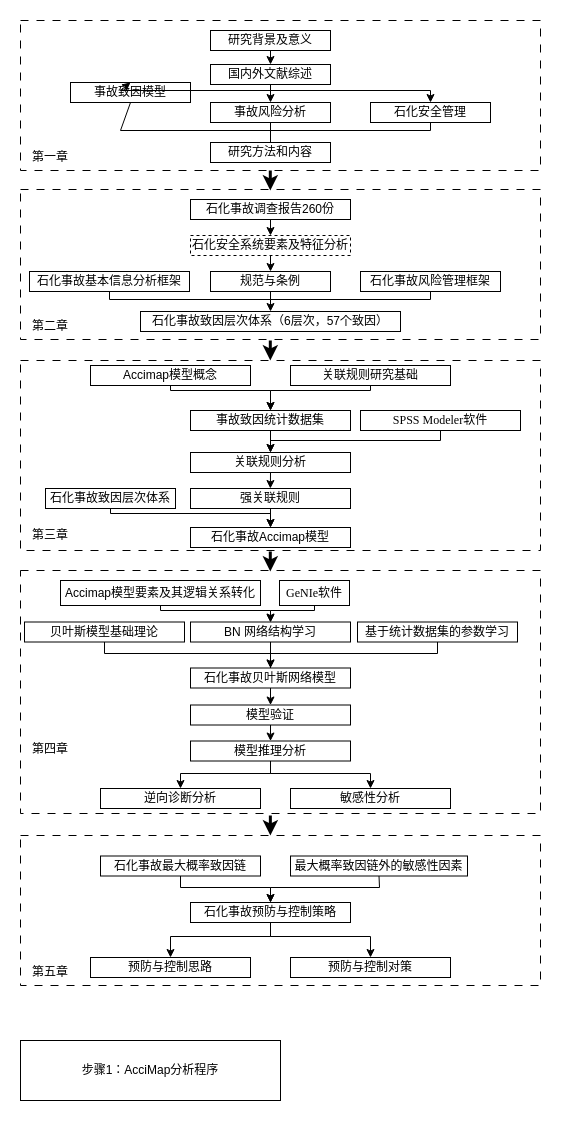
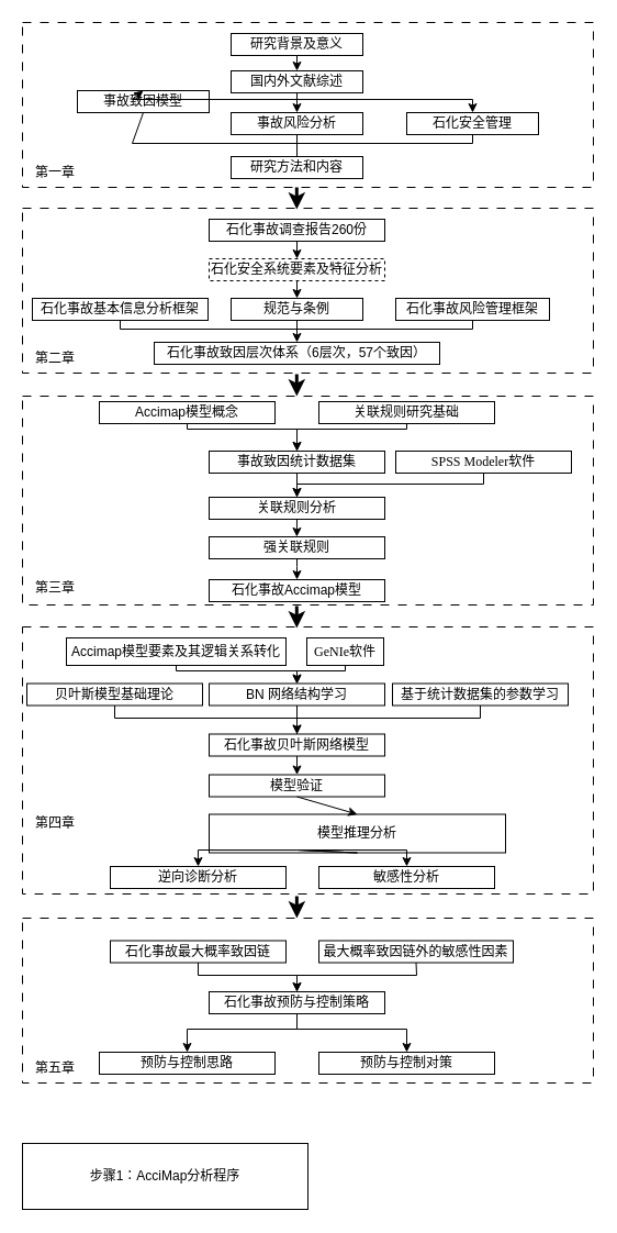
  <mxCell id="0" />
  <mxCell id="1" parent="0" />
  <mxCell id="2" value="" style="rounded=0;whiteSpace=wrap;html=1;dashed=1;dashPattern=8 8;" vertex="1" parent="1"><mxGeometry x="20" y="20" width="520" height="150" as="geometry" /></mxCell>
  <mxCell id="3" value="研究背景及意义" style="rounded=0;whiteSpace=wrap;html=1;" vertex="1" parent="1"><mxGeometry x="210" y="30" width="120" height="20" as="geometry" /></mxCell>
  <mxCell id="4" value="国内外文献综述" style="rounded=0;whiteSpace=wrap;html=1;" vertex="1" parent="1"><mxGeometry x="210" y="64" width="120" height="20" as="geometry" /></mxCell>
  <mxCell id="5" value="研究方法和内容" style="rounded=0;whiteSpace=wrap;html=1;" vertex="1" parent="1"><mxGeometry x="210" y="142" width="120" height="20" as="geometry" /></mxCell>
  <mxCell id="6" value="事故风险分析" style="rounded=0;whiteSpace=wrap;html=1;" vertex="1" parent="1"><mxGeometry x="210" y="102" width="120" height="20" as="geometry" /></mxCell>
  <mxCell id="7" value="事故致因模型" style="rounded=0;whiteSpace=wrap;html=1;" vertex="1" parent="1"><mxGeometry x="70" y="82" width="120" height="20" as="geometry" /></mxCell>
  <mxCell id="8" value="石化安全管理" style="rounded=0;whiteSpace=wrap;html=1;" vertex="1" parent="1"><mxGeometry x="370" y="102" width="120" height="20" as="geometry" /></mxCell>
  <mxCell id="9" value="" style="endArrow=classic;html=1;rounded=0;exitX=0.5;exitY=1;exitDx=0;exitDy=0;entryX=0.5;entryY=0;entryDx=0;entryDy=0;" edge="1" parent="1" source="3" target="4"><mxGeometry width="50" height="50" relative="1" as="geometry"><mxPoint x="310" y="220" as="sourcePoint" /><mxPoint x="360" y="170" as="targetPoint" /></mxGeometry></mxCell>
  <mxCell id="10" value="" style="endArrow=classic;html=1;rounded=0;exitX=0.5;exitY=1;exitDx=0;exitDy=0;entryX=0.5;entryY=0;entryDx=0;entryDy=0;" edge="1" parent="1" target="6"><mxGeometry width="50" height="50" relative="1" as="geometry"><mxPoint x="270" y="84" as="sourcePoint" /><mxPoint x="270" y="98" as="targetPoint" /><Array as="points" /></mxGeometry></mxCell>
  <mxCell id="11" value="" style="endArrow=none;html=1;rounded=0;exitX=0.5;exitY=1;exitDx=0;exitDy=0;entryX=0.5;entryY=0;entryDx=0;entryDy=0;" edge="1" parent="1" source="6" target="5"><mxGeometry width="50" height="50" relative="1" as="geometry"><mxPoint x="270" y="122" as="sourcePoint" /><mxPoint x="270.24" y="135.96" as="targetPoint" /></mxGeometry></mxCell>
  <mxCell id="12" value="" style="endArrow=classic;startArrow=classic;html=1;rounded=0;exitX=0.5;exitY=0;exitDx=0;exitDy=0;entryX=0.5;entryY=0;entryDx=0;entryDy=0;" edge="1" parent="1" source="7" target="8"><mxGeometry width="50" height="50" relative="1" as="geometry"><mxPoint x="230" y="100" as="sourcePoint" /><mxPoint x="280" y="50" as="targetPoint" /><Array as="points"><mxPoint x="120" y="90" /><mxPoint x="430" y="90" /></Array></mxGeometry></mxCell>
  <mxCell id="13" value="" style="endArrow=none;html=1;rounded=0;exitX=0.5;exitY=1;exitDx=0;exitDy=0;entryX=0.5;entryY=1;entryDx=0;entryDy=0;" edge="1" parent="1" source="7" target="8"><mxGeometry width="50" height="50" relative="1" as="geometry"><mxPoint x="180" y="130" as="sourcePoint" /><mxPoint x="230" y="80" as="targetPoint" /><Array as="points"><mxPoint x="120" y="130" /><mxPoint x="430" y="130" /></Array></mxGeometry></mxCell>
  <mxCell id="14" value="第一章" style="text;html=1;strokeColor=none;fillColor=none;align=center;verticalAlign=middle;whiteSpace=wrap;rounded=0;" vertex="1" parent="1"><mxGeometry x="20" y="142" width="60" height="30" as="geometry" /></mxCell>
  <mxCell id="15" value="" style="rounded=0;whiteSpace=wrap;html=1;dashed=1;dashPattern=8 8;" vertex="1" parent="1"><mxGeometry x="20" y="189" width="520" height="150" as="geometry" /></mxCell>
  <mxCell id="16" value="石化事故调查报告260份" style="rounded=0;whiteSpace=wrap;html=1;" vertex="1" parent="1"><mxGeometry x="190" y="199" width="160" height="20" as="geometry" /></mxCell>
  <mxCell id="17" value="&lt;p class=&quot;subsection&quot; style=&quot;margin-left:0cm;text-indent:0cm;mso-list:l0 level3 lfo1&quot;&gt;&lt;span style=&quot;font-family:黑体;mso-ascii-font-family:Arial;mso-hansi-font-family:Arial&quot;&gt;石化安全系统要素及特征分析&lt;/span&gt;&lt;span lang=&quot;EN-US&quot;&gt;&lt;/span&gt;&lt;/p&gt;" style="rounded=0;whiteSpace=wrap;html=1;dashed=1;" vertex="1" parent="1"><mxGeometry x="190" y="235" width="160" height="20" as="geometry" /></mxCell>
  <mxCell id="18" value="石化事故致因层次体系（6层次，57个致因）" style="rounded=0;whiteSpace=wrap;html=1;" vertex="1" parent="1"><mxGeometry x="140" y="311" width="260" height="20" as="geometry" /></mxCell>
  <mxCell id="19" value="规范与条例" style="rounded=0;whiteSpace=wrap;html=1;" vertex="1" parent="1"><mxGeometry x="210" y="271" width="120" height="20" as="geometry" /></mxCell>
  <mxCell id="20" value="石化事故基本信息分析框架" style="rounded=0;whiteSpace=wrap;html=1;" vertex="1" parent="1"><mxGeometry x="29" y="271" width="160" height="20" as="geometry" /></mxCell>
  <mxCell id="21" value="石化事故风险管理框架" style="rounded=0;whiteSpace=wrap;html=1;" vertex="1" parent="1"><mxGeometry x="360" y="271" width="140" height="20" as="geometry" /></mxCell>
  <mxCell id="22" value="" style="endArrow=classic;html=1;rounded=0;exitX=0.5;exitY=1;exitDx=0;exitDy=0;entryX=0.5;entryY=0;entryDx=0;entryDy=0;" edge="1" parent="1" source="16" target="17"><mxGeometry width="50" height="50" relative="1" as="geometry"><mxPoint x="310" y="389" as="sourcePoint" /><mxPoint x="360" y="339" as="targetPoint" /></mxGeometry></mxCell>
  <mxCell id="23" value="" style="endArrow=classic;html=1;rounded=0;exitX=0.5;exitY=1;exitDx=0;exitDy=0;entryX=0.5;entryY=0;entryDx=0;entryDy=0;" edge="1" parent="1" source="17" target="19"><mxGeometry width="50" height="50" relative="1" as="geometry"><mxPoint x="270" y="253" as="sourcePoint" /><mxPoint x="270" y="267" as="targetPoint" /><Array as="points" /></mxGeometry></mxCell>
  <mxCell id="24" value="" style="endArrow=classic;html=1;rounded=0;exitX=0.5;exitY=1;exitDx=0;exitDy=0;entryX=0.5;entryY=0;entryDx=0;entryDy=0;" edge="1" parent="1" source="19" target="18"><mxGeometry width="50" height="50" relative="1" as="geometry"><mxPoint x="270" y="291" as="sourcePoint" /><mxPoint x="270.24" y="304.96" as="targetPoint" /></mxGeometry></mxCell>
  <mxCell id="25" value="" style="endArrow=none;html=1;rounded=0;exitX=0.5;exitY=1;exitDx=0;exitDy=0;entryX=0.5;entryY=1;entryDx=0;entryDy=0;" edge="1" parent="1" source="20" target="21"><mxGeometry width="50" height="50" relative="1" as="geometry"><mxPoint x="180" y="299" as="sourcePoint" /><mxPoint x="230" y="249" as="targetPoint" /><Array as="points"><mxPoint x="109" y="299" /><mxPoint x="430" y="299" /></Array></mxGeometry></mxCell>
  <mxCell id="26" value="第二章" style="text;html=1;strokeColor=none;fillColor=none;align=center;verticalAlign=middle;whiteSpace=wrap;rounded=0;" vertex="1" parent="1"><mxGeometry x="20" y="311" width="60" height="30" as="geometry" /></mxCell>
  <mxCell id="27" value="" style="rounded=0;whiteSpace=wrap;html=1;dashed=1;dashPattern=8 8;" vertex="1" parent="1"><mxGeometry x="20" y="360" width="520" height="190" as="geometry" /></mxCell>
  <mxCell id="28" value="Accimap模型概念" style="rounded=0;whiteSpace=wrap;html=1;" vertex="1" parent="1"><mxGeometry x="90" y="365" width="160" height="20" as="geometry" /></mxCell>
  <mxCell id="29" value="&lt;font face=&quot;黑体&quot;&gt;事故致因统计数据集&lt;/font&gt;" style="rounded=0;whiteSpace=wrap;html=1;" vertex="1" parent="1"><mxGeometry x="190" y="410" width="160" height="20" as="geometry" /></mxCell>
  <mxCell id="30" value="石化事故Accimap模型" style="rounded=0;whiteSpace=wrap;html=1;" vertex="1" parent="1"><mxGeometry x="190" y="527" width="160" height="20" as="geometry" /></mxCell>
  <mxCell id="31" value="" style="endArrow=classic;html=1;rounded=0;exitX=0.5;exitY=1;exitDx=0;exitDy=0;entryX=0.5;entryY=0;entryDx=0;entryDy=0;" edge="1" parent="1" source="28" target="29"><mxGeometry width="50" height="50" relative="1" as="geometry"><mxPoint x="310" y="560" as="sourcePoint" /><mxPoint x="360" y="510" as="targetPoint" /><Array as="points"><mxPoint x="170" y="390" /><mxPoint x="270" y="390" /></Array></mxGeometry></mxCell>
  <mxCell id="32" value="第三章" style="text;html=1;strokeColor=none;fillColor=none;align=center;verticalAlign=middle;whiteSpace=wrap;rounded=0;" vertex="1" parent="1"><mxGeometry x="20" y="520" width="60" height="30" as="geometry" /></mxCell>
  <mxCell id="33" value="关联规则研究基础" style="rounded=0;whiteSpace=wrap;html=1;" vertex="1" parent="1"><mxGeometry x="290" y="365" width="160" height="20" as="geometry" /></mxCell>
  <mxCell id="34" value="" style="endArrow=classic;html=1;rounded=0;exitX=0.5;exitY=1;exitDx=0;exitDy=0;entryX=0.5;entryY=0;entryDx=0;entryDy=0;" edge="1" parent="1"><mxGeometry width="50" height="50" relative="1" as="geometry"><mxPoint x="370" y="385" as="sourcePoint" /><mxPoint x="270" y="410" as="targetPoint" /><Array as="points"><mxPoint x="370" y="390" /><mxPoint x="270" y="390" /></Array></mxGeometry></mxCell>
  <mxCell id="35" value="" style="rounded=0;whiteSpace=wrap;html=1;dashed=1;dashPattern=8 8;" vertex="1" parent="1"><mxGeometry x="20" y="835" width="520" height="150" as="geometry" /></mxCell>
  <mxCell id="36" value="&lt;font face=&quot;黑体&quot;&gt;石化事故预防与控制策略&lt;/font&gt;" style="rounded=0;whiteSpace=wrap;html=1;" vertex="1" parent="1"><mxGeometry x="190" y="902" width="160" height="20" as="geometry" /></mxCell>
  <mxCell id="37" value="预防与控制思路" style="rounded=0;whiteSpace=wrap;html=1;" vertex="1" parent="1"><mxGeometry x="90" y="957" width="160" height="20" as="geometry" /></mxCell>
  <mxCell id="38" value="" style="endArrow=classic;html=1;rounded=0;exitX=0.5;exitY=1;exitDx=0;exitDy=0;entryX=0.5;entryY=0;entryDx=0;entryDy=0;" edge="1" parent="1" source="36" target="37"><mxGeometry width="50" height="50" relative="1" as="geometry"><mxPoint x="270" y="950" as="sourcePoint" /><mxPoint x="270" y="968" as="targetPoint" /><Array as="points"><mxPoint x="270" y="936" /><mxPoint x="170" y="936" /></Array></mxGeometry></mxCell>
  <mxCell id="39" value="第五章" style="text;html=1;strokeColor=none;fillColor=none;align=center;verticalAlign=middle;whiteSpace=wrap;rounded=0;" vertex="1" parent="1"><mxGeometry x="20" y="957" width="60" height="30" as="geometry" /></mxCell>
  <mxCell id="40" value="" style="endArrow=classic;html=1;rounded=0;exitX=0.5;exitY=1;exitDx=0;exitDy=0;entryX=0.5;entryY=0;entryDx=0;entryDy=0;" edge="1" parent="1" target="41"><mxGeometry width="50" height="50" relative="1" as="geometry"><mxPoint x="270" y="922" as="sourcePoint" /><mxPoint x="369.84" y="946.05" as="targetPoint" /><Array as="points"><mxPoint x="270" y="936" /><mxPoint x="370" y="936" /></Array></mxGeometry></mxCell>
  <mxCell id="41" value="预防与控制对策" style="rounded=0;whiteSpace=wrap;html=1;" vertex="1" parent="1"><mxGeometry x="290" y="957" width="160" height="20" as="geometry" /></mxCell>
  <mxCell id="42" value="" style="rounded=0;whiteSpace=wrap;html=1;dashed=1;dashPattern=8 8;" vertex="1" parent="1"><mxGeometry x="20" y="570" width="520" height="243" as="geometry" /></mxCell>
  <mxCell id="43" value="贝叶斯模型基础理论" style="rounded=0;whiteSpace=wrap;html=1;" vertex="1" parent="1"><mxGeometry x="24" y="621.5" width="160" height="20" as="geometry" /></mxCell>
  <mxCell id="44" value="&lt;font face=&quot;黑体&quot;&gt;石化事故贝叶斯网络模型&lt;/font&gt;" style="rounded=0;whiteSpace=wrap;html=1;" vertex="1" parent="1"><mxGeometry x="190" y="667.5" width="160" height="20" as="geometry" /></mxCell>
- <mxCell id="45" value="模型推理分析" style="rounded=0;whiteSpace=wrap;html=1;" vertex="1" parent="1"><mxGeometry x="190" y="740.5" width="160" height="20" as="geometry" /></mxCell>
+ <mxCell id="45" value="模型推理分析" style="rounded=0;whiteSpace=wrap;html=1;" vertex="1" parent="1"><mxGeometry x="190" y="740.5" width="270" height="35" as="geometry" /></mxCell>
  <mxCell id="46" value="模型验证" style="rounded=0;whiteSpace=wrap;html=1;" vertex="1" parent="1"><mxGeometry x="190" y="704.5" width="160" height="20" as="geometry" /></mxCell>
  <mxCell id="47" value="" style="endArrow=classic;html=1;rounded=0;exitX=0.5;exitY=1;exitDx=0;exitDy=0;entryX=0.5;entryY=0;entryDx=0;entryDy=0;" edge="1" parent="1" source="43" target="44"><mxGeometry width="50" height="50" relative="1" as="geometry"><mxPoint x="310" y="811.5" as="sourcePoint" /><mxPoint x="360" y="761.5" as="targetPoint" /><Array as="points"><mxPoint x="104" y="653" /><mxPoint x="270" y="653" /></Array></mxGeometry></mxCell>
  <mxCell id="48" value="" style="endArrow=classic;html=1;rounded=0;exitX=0.5;exitY=1;exitDx=0;exitDy=0;entryX=0.5;entryY=0;entryDx=0;entryDy=0;" edge="1" parent="1" source="44" target="46"><mxGeometry width="50" height="50" relative="1" as="geometry"><mxPoint x="270" y="675.5" as="sourcePoint" /><mxPoint x="270" y="693.5" as="targetPoint" /><Array as="points" /></mxGeometry></mxCell>
  <mxCell id="49" value="" style="endArrow=classic;html=1;rounded=0;entryX=0.5;entryY=0;entryDx=0;entryDy=0;exitX=0.5;exitY=1;exitDx=0;exitDy=0;" edge="1" parent="1" source="46" target="45"><mxGeometry width="50" height="50" relative="1" as="geometry"><mxPoint x="270" y="723" as="sourcePoint" /><mxPoint x="270.24" y="727.46" as="targetPoint" /></mxGeometry></mxCell>
  <mxCell id="50" value="第四章" style="text;html=1;strokeColor=none;fillColor=none;align=center;verticalAlign=middle;whiteSpace=wrap;rounded=0;" vertex="1" parent="1"><mxGeometry x="20" y="733.5" width="60" height="30" as="geometry" /></mxCell>
  <mxCell id="51" value="基于统计数据集的参数学习" style="rounded=0;whiteSpace=wrap;html=1;" vertex="1" parent="1"><mxGeometry x="357" y="621.5" width="160" height="20" as="geometry" /></mxCell>
  <mxCell id="52" value="" style="endArrow=none;html=1;rounded=0;exitX=0.5;exitY=1;exitDx=0;exitDy=0;entryX=0.5;entryY=0;entryDx=0;entryDy=0;" edge="1" parent="1" source="51" target="44"><mxGeometry width="50" height="50" relative="1" as="geometry"><mxPoint x="510" y="811.5" as="sourcePoint" /><mxPoint x="470" y="654.5" as="targetPoint" /><Array as="points"><mxPoint x="437" y="653" /><mxPoint x="270" y="653" /></Array></mxGeometry></mxCell>
  <mxCell id="53" value="逆向诊断分析" style="rounded=0;whiteSpace=wrap;html=1;" vertex="1" parent="1"><mxGeometry x="100" y="788" width="160" height="20" as="geometry" /></mxCell>
  <mxCell id="54" value="敏感性分析" style="rounded=0;whiteSpace=wrap;html=1;" vertex="1" parent="1"><mxGeometry x="290" y="788" width="160" height="20" as="geometry" /></mxCell>
  <mxCell id="55" value="Accimap模型要素及其逻辑关系转化" style="rounded=0;whiteSpace=wrap;html=1;" vertex="1" parent="1"><mxGeometry x="60" y="580" width="200" height="25" as="geometry" /></mxCell>
  <mxCell id="56" value="" style="endArrow=classic;html=1;rounded=0;exitX=0.5;exitY=1;exitDx=0;exitDy=0;entryX=0.5;entryY=0;entryDx=0;entryDy=0;" edge="1" parent="1" source="55" target="74"><mxGeometry width="50" height="50" relative="1" as="geometry"><mxPoint x="380" y="733" as="sourcePoint" /><mxPoint x="430" y="683" as="targetPoint" /><Array as="points"><mxPoint x="160" y="610" /><mxPoint x="270" y="610" /></Array></mxGeometry></mxCell>
  <mxCell id="57" value="" style="endArrow=classic;html=1;rounded=0;exitX=0.5;exitY=1;exitDx=0;exitDy=0;entryX=0.5;entryY=0;entryDx=0;entryDy=0;" edge="1" parent="1" source="45" target="53"><mxGeometry width="50" height="50" relative="1" as="geometry"><mxPoint x="200" y="833" as="sourcePoint" /><mxPoint x="250" y="783" as="targetPoint" /><Array as="points"><mxPoint x="270" y="773" /><mxPoint x="180" y="773" /></Array></mxGeometry></mxCell>
  <mxCell id="58" value="" style="endArrow=classic;html=1;rounded=0;exitX=0.5;exitY=1;exitDx=0;exitDy=0;entryX=0.5;entryY=0;entryDx=0;entryDy=0;" edge="1" parent="1" source="45" target="54"><mxGeometry width="50" height="50" relative="1" as="geometry"><mxPoint x="280" y="763.5" as="sourcePoint" /><mxPoint x="422.403" y="805.5" as="targetPoint" /><Array as="points"><mxPoint x="270" y="773" /><mxPoint x="370" y="773" /></Array></mxGeometry></mxCell>
  <mxCell id="59" value="" style="endArrow=classic;html=1;rounded=0;fontSize=11;strokeWidth=3;" edge="1" parent="1"><mxGeometry width="50" height="50" relative="1" as="geometry"><mxPoint x="269.86" y="815" as="sourcePoint" /><mxPoint x="269.86" y="835" as="targetPoint" /></mxGeometry></mxCell>
  <mxCell id="60" value="" style="endArrow=classic;html=1;rounded=0;fontSize=11;strokeWidth=3;" edge="1" parent="1"><mxGeometry width="50" height="50" relative="1" as="geometry"><mxPoint x="269.8" y="551" as="sourcePoint" /><mxPoint x="269.8" y="571" as="targetPoint" /></mxGeometry></mxCell>
  <mxCell id="61" value="" style="endArrow=classic;html=1;rounded=0;fontSize=11;strokeWidth=3;" edge="1" parent="1"><mxGeometry width="50" height="50" relative="1" as="geometry"><mxPoint x="269.8" y="340" as="sourcePoint" /><mxPoint x="269.8" y="360" as="targetPoint" /></mxGeometry></mxCell>
  <mxCell id="62" value="" style="endArrow=classic;html=1;rounded=0;fontSize=11;strokeWidth=3;" edge="1" parent="1"><mxGeometry width="50" height="50" relative="1" as="geometry"><mxPoint x="269.8" y="170" as="sourcePoint" /><mxPoint x="269.8" y="190" as="targetPoint" /></mxGeometry></mxCell>
  <mxCell id="63" value="石化事故最大概率致因链" style="rounded=0;whiteSpace=wrap;html=1;" vertex="1" parent="1"><mxGeometry x="100" y="855.5" width="160" height="20" as="geometry" /></mxCell>
  <mxCell id="64" value="" style="endArrow=classic;html=1;rounded=0;exitX=0.5;exitY=1;exitDx=0;exitDy=0;entryX=0.5;entryY=0;entryDx=0;entryDy=0;" edge="1" parent="1" source="63"><mxGeometry width="50" height="50" relative="1" as="geometry"><mxPoint x="310" y="1045.5" as="sourcePoint" /><mxPoint x="270" y="902" as="targetPoint" /><Array as="points"><mxPoint x="180" y="887" /><mxPoint x="270" y="887" /></Array></mxGeometry></mxCell>
  <mxCell id="65" value="最大概率致因链外的敏感性因素" style="rounded=0;whiteSpace=wrap;html=1;" vertex="1" parent="1"><mxGeometry x="290" y="855.5" width="177" height="20" as="geometry" /></mxCell>
  <mxCell id="66" value="" style="endArrow=classic;html=1;rounded=0;exitX=0.5;exitY=1;exitDx=0;exitDy=0;entryX=0.5;entryY=0;entryDx=0;entryDy=0;" edge="1" parent="1" source="65"><mxGeometry width="50" height="50" relative="1" as="geometry"><mxPoint x="510" y="1045.5" as="sourcePoint" /><mxPoint x="270" y="902" as="targetPoint" /><Array as="points"><mxPoint x="379" y="887" /><mxPoint x="270" y="887" /></Array></mxGeometry></mxCell>
- <mxCell id="67" value="石化事故致因层次体系" style="rounded=0;whiteSpace=wrap;html=1;" vertex="1" parent="1"><mxGeometry x="45" y="488" width="130" height="20" as="geometry" /></mxCell>
- <mxCell id="68" value="" style="endArrow=classic;html=1;rounded=0;exitX=0.5;exitY=1;exitDx=0;exitDy=0;entryX=0.5;entryY=0;entryDx=0;entryDy=0;" edge="1" parent="1" source="67" target="30"><mxGeometry width="50" height="50" relative="1" as="geometry"><mxPoint x="210" y="675" as="sourcePoint" /><mxPoint x="170" y="526" as="targetPoint" /><Array as="points"><mxPoint x="110" y="513" /><mxPoint x="270" y="513" /></Array></mxGeometry></mxCell>
  <mxCell id="69" value="强关联规则" style="rounded=0;whiteSpace=wrap;html=1;" vertex="1" parent="1"><mxGeometry x="190" y="488" width="160" height="20" as="geometry" /></mxCell>
  <mxCell id="70" value="" style="endArrow=classic;html=1;rounded=0;exitX=0.5;exitY=1;exitDx=0;exitDy=0;entryX=0.5;entryY=0;entryDx=0;entryDy=0;" edge="1" parent="1" source="69" target="30"><mxGeometry width="50" height="50" relative="1" as="geometry"><mxPoint x="410" y="675" as="sourcePoint" /><mxPoint x="170" y="526" as="targetPoint" /><Array as="points"><mxPoint x="270" y="515" /></Array></mxGeometry></mxCell>
  <mxCell id="71" value="关联规则分析" style="rounded=0;whiteSpace=wrap;html=1;" vertex="1" parent="1"><mxGeometry x="190" y="452" width="160" height="20" as="geometry" /></mxCell>
  <mxCell id="72" value="" style="endArrow=classic;html=1;rounded=0;entryX=0.5;entryY=0;entryDx=0;entryDy=0;" edge="1" parent="1" target="71"><mxGeometry width="50" height="50" relative="1" as="geometry"><mxPoint x="270" y="430" as="sourcePoint" /><mxPoint x="270" y="440" as="targetPoint" /><Array as="points" /></mxGeometry></mxCell>
  <mxCell id="73" value="" style="endArrow=classic;html=1;rounded=0;entryX=0.5;entryY=0;entryDx=0;entryDy=0;" edge="1" parent="1"><mxGeometry width="50" height="50" relative="1" as="geometry"><mxPoint x="270" y="472" as="sourcePoint" /><mxPoint x="269.88" y="488" as="targetPoint" /><Array as="points" /></mxGeometry></mxCell>
  <mxCell id="74" value="BN 网络结构学习" style="rounded=0;whiteSpace=wrap;html=1;" vertex="1" parent="1"><mxGeometry x="190" y="621.5" width="160" height="20" as="geometry" /></mxCell>
  <mxCell id="75" value="&lt;font face=&quot;黑体&quot;&gt;SPSS Modeler软件&lt;/font&gt;" style="rounded=0;whiteSpace=wrap;html=1;" vertex="1" parent="1"><mxGeometry x="360" y="410" width="160" height="20" as="geometry" /></mxCell>
  <mxCell id="76" value="&lt;font face=&quot;黑体&quot;&gt;GeNIe软件&lt;/font&gt;" style="rounded=0;whiteSpace=wrap;html=1;" vertex="1" parent="1"><mxGeometry x="279" y="580" width="70" height="25" as="geometry" /></mxCell>
  <mxCell id="77" value="" style="endArrow=classic;html=1;rounded=0;exitX=0.5;exitY=1;exitDx=0;exitDy=0;entryX=0.5;entryY=0;entryDx=0;entryDy=0;" edge="1" parent="1" source="75" target="71"><mxGeometry width="50" height="50" relative="1" as="geometry"><mxPoint x="430" y="500" as="sourcePoint" /><mxPoint x="480" y="450" as="targetPoint" /><Array as="points"><mxPoint x="440" y="440" /><mxPoint x="270" y="440" /></Array></mxGeometry></mxCell>
  <mxCell id="78" value="" style="endArrow=classic;html=1;rounded=0;exitX=0.5;exitY=1;exitDx=0;exitDy=0;" edge="1" parent="1" source="76"><mxGeometry width="50" height="50" relative="1" as="geometry"><mxPoint x="370" y="604.5" as="sourcePoint" /><mxPoint x="270" y="622" as="targetPoint" /><Array as="points"><mxPoint x="314" y="610" /><mxPoint x="270" y="610" /></Array></mxGeometry></mxCell>
  <mxCell id="79" value="" style="endArrow=classic;html=1;rounded=0;exitX=0.5;exitY=1;exitDx=0;exitDy=0;entryX=0.5;entryY=0;entryDx=0;entryDy=0;" edge="1" parent="1" source="74" target="44"><mxGeometry width="50" height="50" relative="1" as="geometry"><mxPoint x="270" y="690" as="sourcePoint" /><mxPoint x="320" y="640" as="targetPoint" /></mxGeometry></mxCell>
  <mxCell id="80" value="步骤1：AcciMap分析程序" style="rounded=0;whiteSpace=wrap;html=1;" vertex="1" parent="1"><mxGeometry x="20" y="1040" width="260" height="60" as="geometry" /></mxCell>
